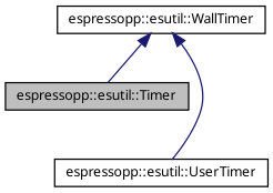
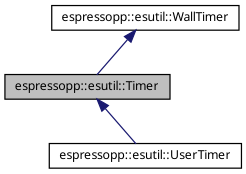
  digraph {
    fontname="Noto Sans"
    node [color=black fillcolor=white fontname="Noto Sans" fontsize=10 shape=record style=filled]
    edge [color=midnightblue dir=back fontname="Noto Sans" fontsize=10 labelfontname=Helvetica labelfontsize=10 style=solid]
    n1 [fillcolor=grey75 fontcolor=black height=0.2 label="espressopp::esutil::Timer" width=0.4]
    n2 [height=0.2 label="espressopp::esutil::UserTimer" width=0.4]
    n3 [height=0.2 label="espressopp::esutil::WallTimer" width=0.4]
-   n3 -> n2
+   n1 -> n2
    n3 -> n1
  }
